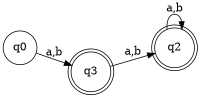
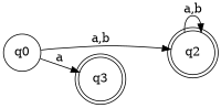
  digraph {
    rankdir=LR
    node [shape=doublecircle]
    q2
    q3
    q0 [shape=circle]
    q2 -> q2 [label="a,b"]
-   q3 -> q2 [label="a,b"]
-   q0 -> q3 [label="a,b"]
+   q0 -> q2 [label="a,b"]
+   q0 -> q3 [label=a]
  }
